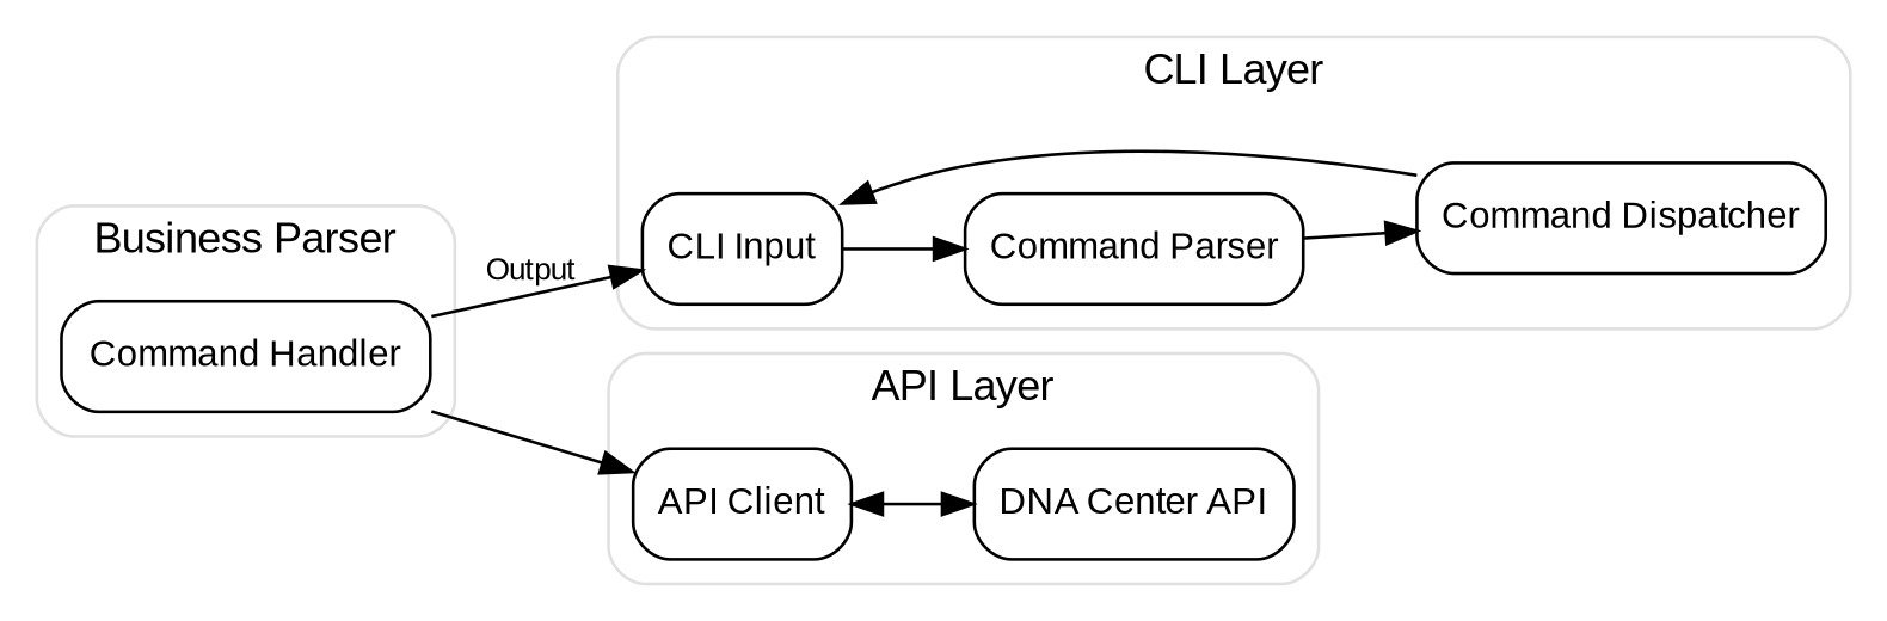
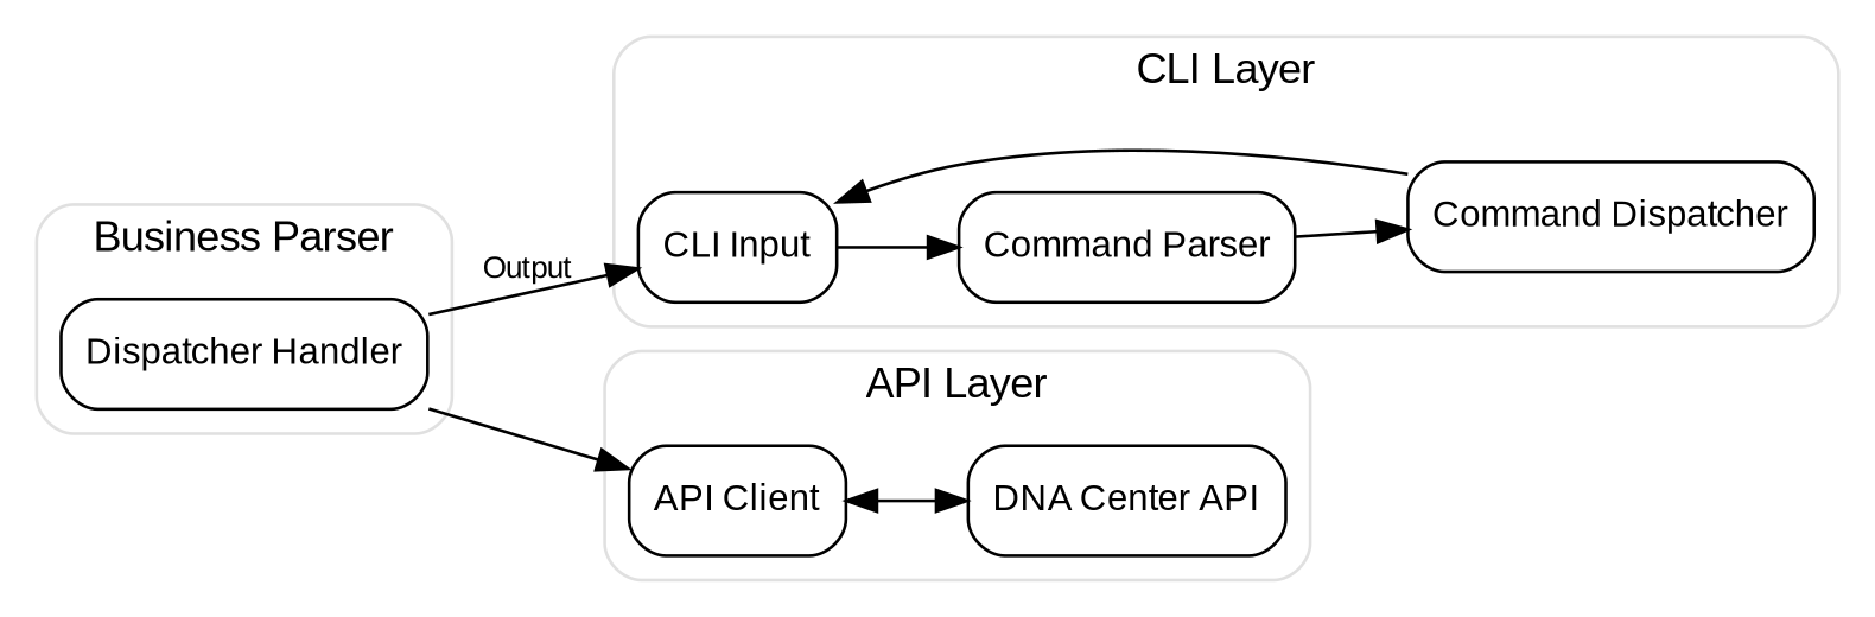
  digraph {
    fontname="Liberation Sans"
    rankdir=LR
    node [fontname="Liberation Sans" fontsize=12 shape=box style=rounded]
    edge [fontname="Liberation Sans" fontsize=10]
    n1 [label="CLI Input"]
    n2 [label="Command Parser"]
    n3 [label="Command Dispatcher"]
-   n4 [label="Command Handler"]
+   n4 [label="Dispatcher Handler"]
    n5 [label="API Client"]
    n6 [label="DNA Center API" shape=cloud]
    subgraph cluster_1 {
      color="#E0E0E0"
      label="CLI Layer"
      style=rounded
      n1
      n2
      n3
    }
    subgraph cluster_2 {
      color="#E0E0E0"
      label="Business Parser"
      style=rounded
      n4
    }
    subgraph cluster_3 {
      color="#E0E0E0"
      label="API Layer"
      style=rounded
      n5
      n6
    }
    n1 -> n2
    n2 -> n3
    n3 -> n1
    n4 -> n1 [label=Output]
    n4 -> n5
    n5 -> n6 [dir=both]
  }
